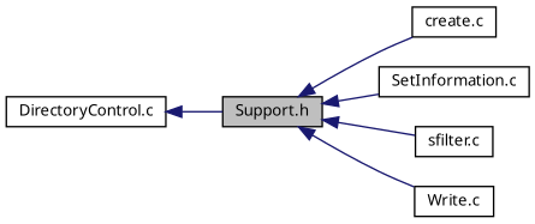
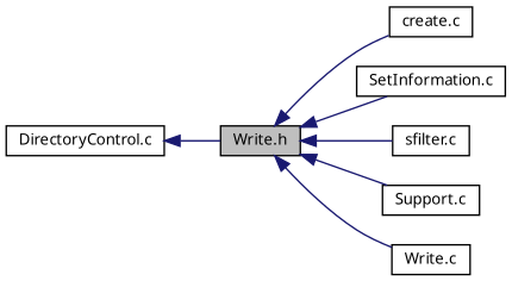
  digraph {
    rankdir=LR
    node [color=black fillcolor=white fontname="FreeSans.ttf" fontsize=10 shape=record style=filled]
    edge [color=midnightblue dir=back fontname="FreeSans.ttf" fontsize=10 labelfontname="FreeSans.ttf" labelfontsize=10 style=solid]
-   n1 [fillcolor=grey75 fontcolor=black height=0.2 label="Support.h" width=0.4]
+   n1 [fillcolor=grey75 fontcolor=black height=0.2 label="Write.h" width=0.4]
    n2 [height=0.2 label="create.c" width=0.4]
    n3 [height=0.2 label="SetInformation.c" width=0.4]
    n4 [height=0.2 label="sfilter.c" width=0.4]
+   n5 [height=0.2 label="Support.c" width=0.4]
    n6 [height=0.2 label="Write.c" width=0.4]
    n7 [height=0.2 label="DirectoryControl.c" width=0.4]
    n1 -> n2
    n1 -> n3
    n1 -> n4
+   n1 -> n5
    n1 -> n6
    n7 -> n1
  }
